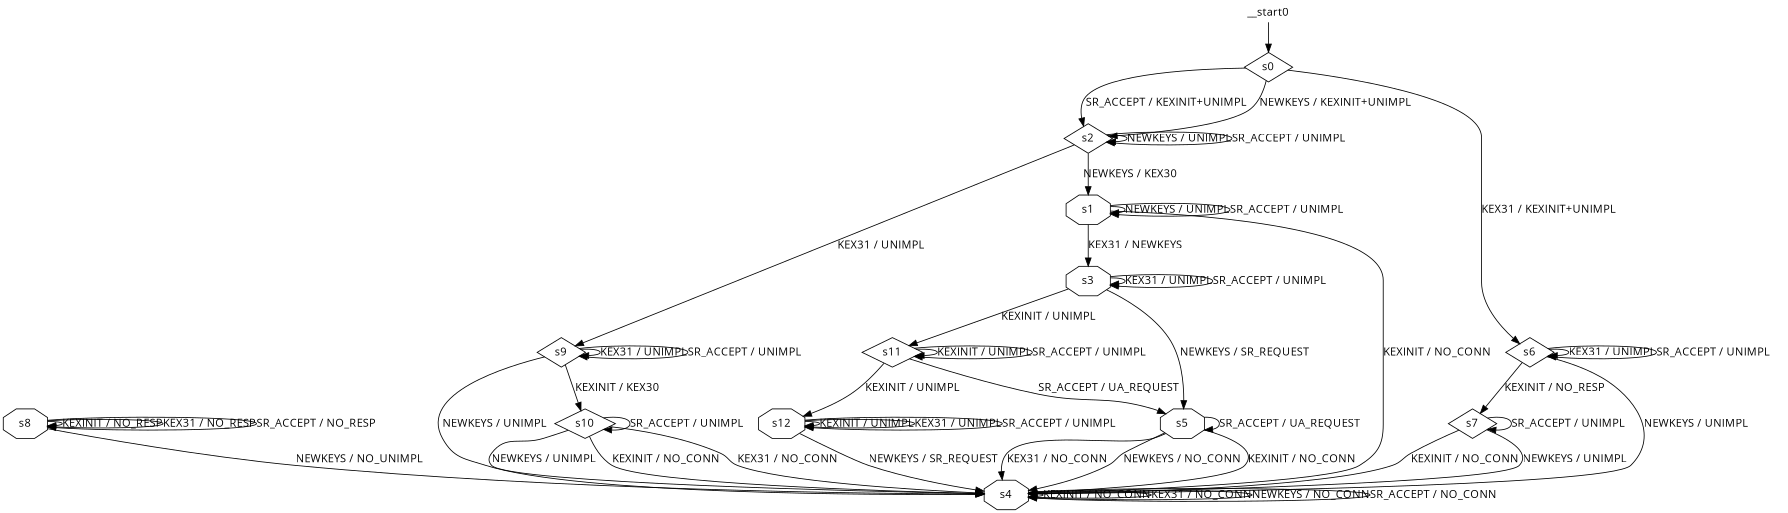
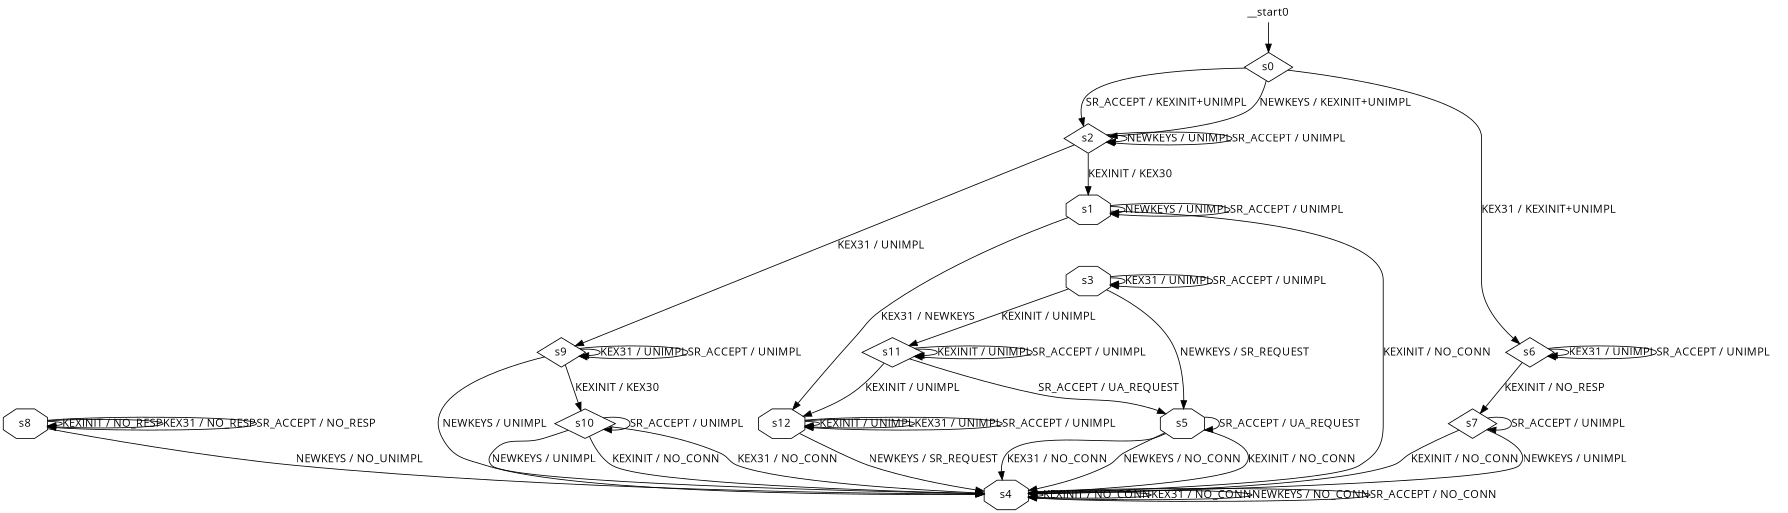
  digraph {
    fontname="Open Sans"
    node [fontname="Open Sans" shape=diamond]
    edge [fontname="Open Sans"]
    n1 [label=s0]
    n2 [label=s2]
    n3 [label=s6]
    n4 [label=s1 shape=octagon]
    n5 [label=s3 shape=octagon]
    n6 [label=s4 shape=octagon]
    n7 [label=s9]
    n8 [label=s7]
    n9 [label=s5 shape=octagon]
    n10 [label=s11]
    n11 [label=s10]
    n12 [label=s12 shape=octagon]
    n13 [label=s8 shape=octagon]
    __start0 [height=0 shape=none width=0]
    n1 -> n2 [label="NEWKEYS / KEXINIT+UNIMPL"]
    n1 -> n2 [label="SR_ACCEPT / KEXINIT+UNIMPL"]
    n1 -> n3 [label="KEX31 / KEXINIT+UNIMPL"]
    n2 -> n2 [label="NEWKEYS / UNIMPL"]
    n2 -> n2 [label="SR_ACCEPT / UNIMPL"]
-   n2 -> n4 [label="NEWKEYS / KEX30"]
+   n2 -> n4 [label="KEXINIT / KEX30"]
    n2 -> n7 [label="KEX31 / UNIMPL"]
    n3 -> n3 [label="KEX31 / UNIMPL"]
    n3 -> n3 [label="SR_ACCEPT / UNIMPL"]
-   n3 -> n6 [label="NEWKEYS / UNIMPL"]
    n3 -> n8 [label="KEXINIT / NO_RESP"]
    n4 -> n4 [label="NEWKEYS / UNIMPL"]
    n4 -> n4 [label="SR_ACCEPT / UNIMPL"]
-   n4 -> n5 [label="KEX31 / NEWKEYS"]
+   n4 -> n12 [label="KEX31 / NEWKEYS"]
    n4 -> n6 [label="KEXINIT / NO_CONN"]
    n5 -> n5 [label="KEX31 / UNIMPL"]
    n5 -> n5 [label="SR_ACCEPT / UNIMPL"]
    n5 -> n9 [label="NEWKEYS / SR_REQUEST"]
    n5 -> n10 [label="KEXINIT / UNIMPL"]
    n6 -> n6 [label="KEXINIT / NO_CONN"]
    n6 -> n6 [label="KEX31 / NO_CONN"]
    n6 -> n6 [label="NEWKEYS / NO_CONN"]
    n6 -> n6 [label="SR_ACCEPT / NO_CONN"]
    n7 -> n6 [label="NEWKEYS / UNIMPL"]
    n7 -> n7 [label="KEX31 / UNIMPL"]
    n7 -> n7 [label="SR_ACCEPT / UNIMPL"]
    n7 -> n11 [label="KEXINIT / KEX30"]
    n8 -> n6 [label="KEXINIT / NO_CONN"]
    n8 -> n6 [label="NEWKEYS / UNIMPL"]
    n8 -> n8 [label="SR_ACCEPT / UNIMPL"]
    n9 -> n6 [label="KEXINIT / NO_CONN"]
    n9 -> n6 [label="KEX31 / NO_CONN"]
    n9 -> n6 [label="NEWKEYS / NO_CONN"]
    n9 -> n9 [label="SR_ACCEPT / UA_REQUEST"]
    n10 -> n9 [label="SR_ACCEPT / UA_REQUEST"]
    n10 -> n10 [label="KEXINIT / UNIMPL"]
    n10 -> n10 [label="SR_ACCEPT / UNIMPL"]
    n10 -> n12 [label="KEXINIT / UNIMPL"]
    n11 -> n6 [label="KEXINIT / NO_CONN"]
    n11 -> n6 [label="KEX31 / NO_CONN"]
    n11 -> n6 [label="NEWKEYS / UNIMPL"]
    n11 -> n11 [label="SR_ACCEPT / UNIMPL"]
    n12 -> n6 [label="NEWKEYS / SR_REQUEST"]
    n12 -> n12 [label="KEXINIT / UNIMPL"]
    n12 -> n12 [label="KEX31 / UNIMPL"]
    n12 -> n12 [label="SR_ACCEPT / UNIMPL"]
    n13 -> n6 [label="NEWKEYS / NO_UNIMPL"]
    n13 -> n13 [label="KEXINIT / NO_RESP"]
    n13 -> n13 [label="KEX31 / NO_RESP"]
    n13 -> n13 [label="SR_ACCEPT / NO_RESP"]
    __start0 -> n1
  }
